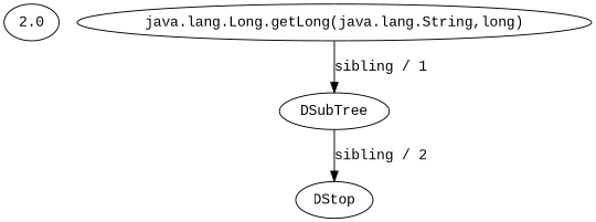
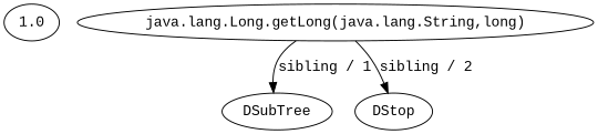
  digraph {
    fontname="Liberation Mono"
    node [fontname="Liberation Mono"]
    edge [constraint=true direction=LR fontname="Liberation Mono"]
-   n1 [label=2.0]
+   n1 [label=1.0]
    n2 [label=DSubTree]
    n3 [label="java.lang.Long.getLong(java.lang.String,long)"]
    n4 [label=DStop]
    n3 -> n2 [label="sibling / 1"]
-   n2 -> n4 [label="sibling / 2"]
+   n3 -> n4 [label="sibling / 2"]
  }
